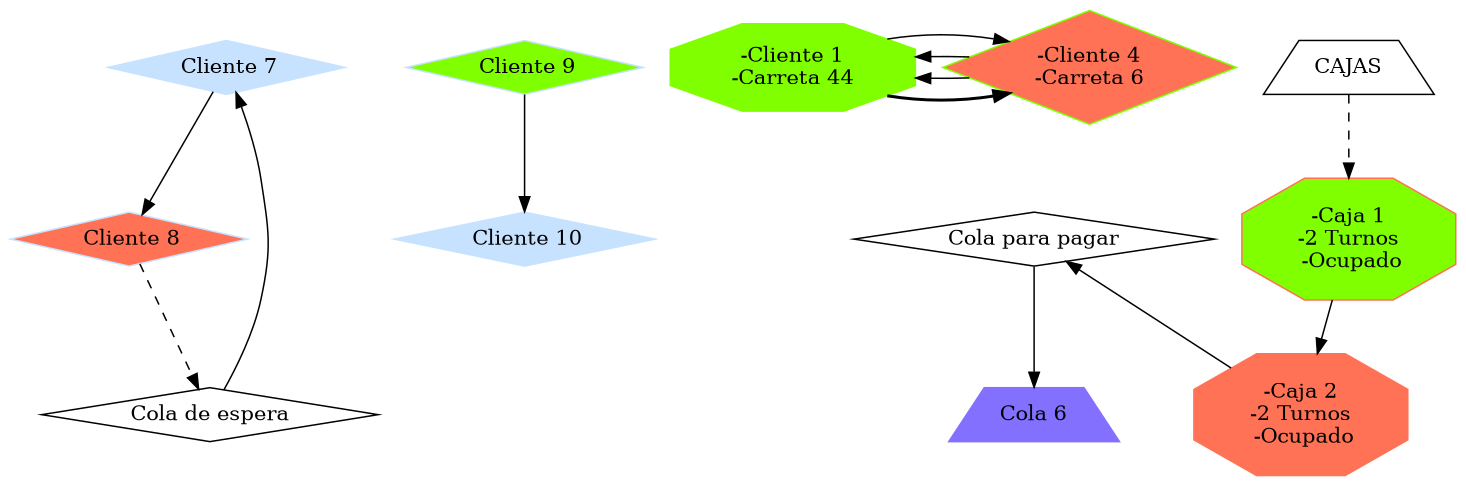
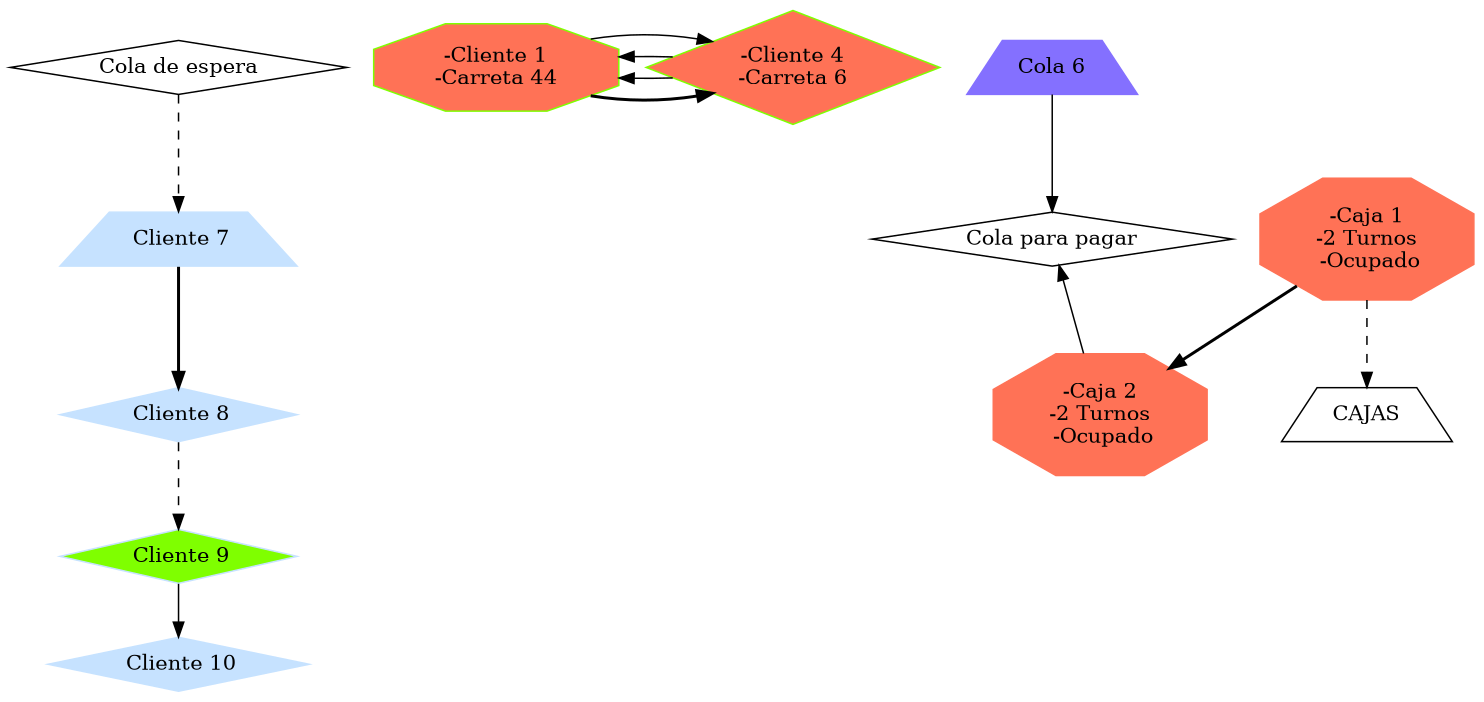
  digraph {
    node [color=slategray1 shape=diamond style=filled]
    edge [style=solid]
-   n1 [label=" Cliente 7"]
-   n2 [label=" Cliente 8" fillcolor=coral1]
+   n1 [label=" Cliente 7" shape=trapezium]
+   n2 [label=" Cliente 8"]
    n3 [fillcolor=chartreuse1 label=" Cliente 9"]
    n4 [label=" Cliente 10"]
    n5 [label="Cola de espera" color="" style=""]
-   n6 [color=chartreuse1 label="-Cliente 1\n -Carreta 44 " shape=octagon]
+   n6 [color=chartreuse1 label="-Cliente 1\n -Carreta 44 " shape=octagon fillcolor=coral1]
    n7 [color=chartreuse1 fillcolor=coral1 label="-Cliente 4\n -Carreta 6 "]
    n8 [color=lightslateblue label="Cola 6" shape=trapezium]
    n9 [label="Cola para pagar" color="" style=""]
-   n10 [color=coral1 label="-Caja 1\n -2 Turnos \n -Ocupado" shape=octagon fillcolor=chartreuse1]
+   n10 [color=coral1 label="-Caja 1\n -2 Turnos \n -Ocupado" shape=octagon]
    n11 [color=coral1 label="-Caja 2\n -2 Turnos \n -Ocupado" shape=octagon]
    n12 [label=CAJAS shape=trapezium color="" style=""]
    subgraph sub_1 {
      n1
      n2
      n3
      n4
      n5
    }
    subgraph sub_2 {
    }
    subgraph sub_3 {
      n6
      n7
    }
    subgraph sub_4 {
      n8
      n9
    }
    subgraph sub_5 {
      n10
      n11
      n12
    }
-   n1 -> n2
-   n2 -> n5 [style=dashed]
+   n1 -> n2 [style=bold]
+   n2 -> n3 [style=dashed]
    n3 -> n4
-   n5 -> n1
+   n5 -> n1 [style=dashed]
    n6 -> n7 [constraint=false style=bold]
    n6 -> n7 [constraint=false dir=back]
    n7 -> n6 [constraint=false]
    n7 -> n6 [constraint=false dir=back]
-   n9 -> n8
+   n8 -> n9
    n9 -> n11 [dir=back]
-   n10 -> n11
-   n12 -> n10 [style=dashed]
+   n10 -> n11 [style=bold]
+   n10 -> n12 [style=dashed]
  }
